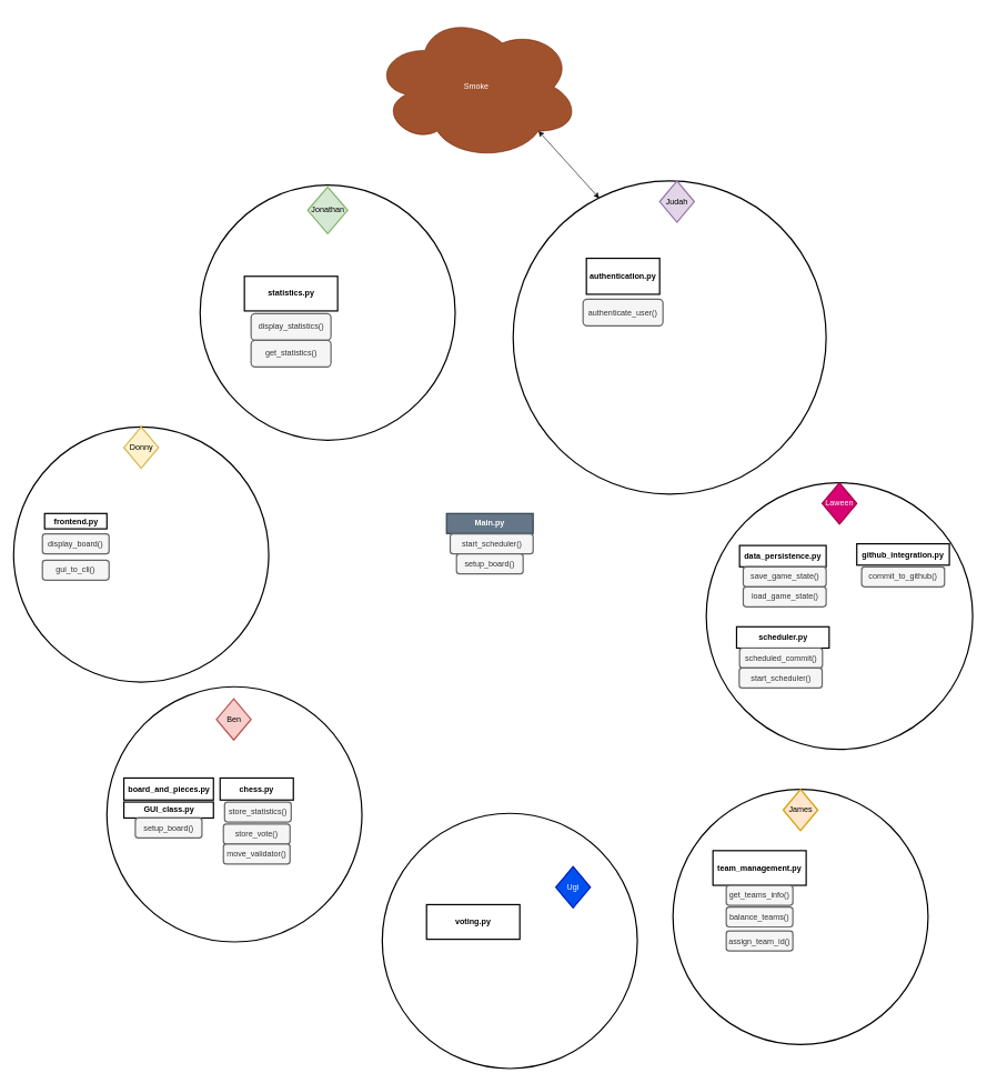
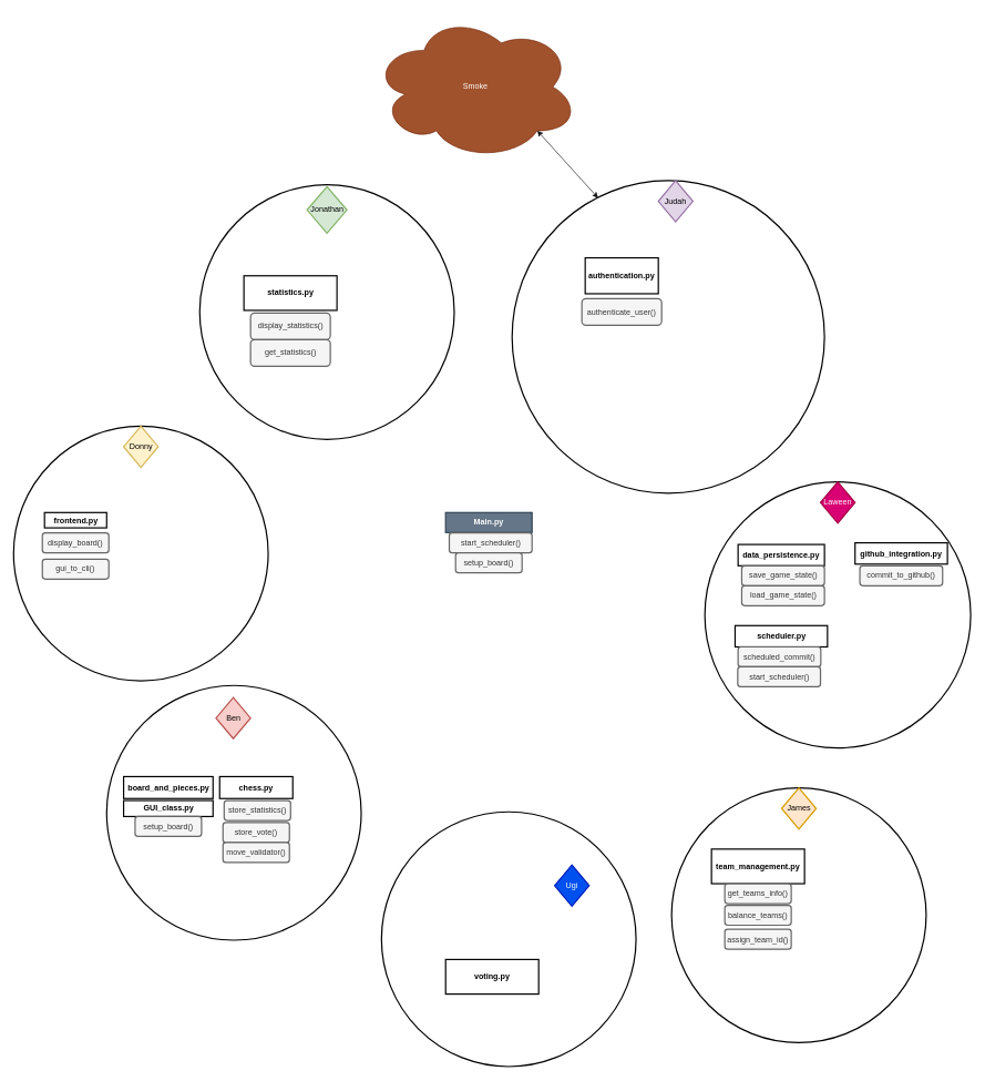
  <mxCell id="0" />
  <mxCell id="1" parent="0" />
  <mxCell id="2" value="" style="ellipse;aspect=fixed;strokeWidth=2;whiteSpace=wrap;fillColor=none;" parent="1" vertex="1"><mxGeometry x="770" y="271" width="470" height="470" as="geometry" /></mxCell>
  <mxCell id="3" value="" style="ellipse;aspect=fixed;strokeWidth=2;whiteSpace=wrap;fillColor=none;" vertex="1" parent="1"><mxGeometry x="1060" y="724" width="400" height="400" as="geometry" /></mxCell>
  <mxCell id="4" value="" style="ellipse;aspect=fixed;strokeWidth=2;whiteSpace=wrap;fillColor=none;" vertex="1" parent="1"><mxGeometry x="160" y="1030" width="383" height="383" as="geometry" /></mxCell>
  <mxCell id="5" value="authentication.py" style="whiteSpace=wrap;strokeWidth=2;fontStyle=1" parent="1" vertex="1"><mxGeometry x="880" y="387" width="110" height="54" as="geometry" /></mxCell>
  <mxCell id="6" value="Judah" style="rhombus;strokeWidth=2;whiteSpace=wrap;fillColor=#e1d5e7;strokeColor=#9673a6;" parent="1" vertex="1"><mxGeometry x="990" y="271" width="52" height="62" as="geometry" /></mxCell>
  <mxCell id="7" value="data_persistence.py" style="whiteSpace=wrap;strokeWidth=2;fontStyle=1" vertex="1" parent="1"><mxGeometry x="1110" y="818" width="130" height="32" as="geometry" /></mxCell>
  <mxCell id="8" value="Laween" style="rhombus;strokeWidth=2;whiteSpace=wrap;fillColor=#d80073;fontColor=#ffffff;strokeColor=#A50040;" vertex="1" parent="1"><mxGeometry x="1234" y="724" width="52" height="62" as="geometry" /></mxCell>
  <mxCell id="9" value="github_integration.py" style="rounded=0;whiteSpace=wrap;html=1;strokeColor=default;strokeWidth=2;align=center;verticalAlign=middle;fontFamily=Helvetica;fontSize=12;fontColor=default;fillColor=default;fontStyle=1" vertex="1" parent="1"><mxGeometry x="1286" y="815.5" width="139" height="32" as="geometry" /></mxCell>
  <mxCell id="10" value="board_and_pieces.py" style="whiteSpace=wrap;strokeWidth=2;fontStyle=1" vertex="1" parent="1"><mxGeometry x="185.5" y="1167" width="134.5" height="33" as="geometry" /></mxCell>
  <mxCell id="11" value="Ben" style="rhombus;strokeWidth=2;whiteSpace=wrap;fillColor=#f8cecc;strokeColor=#b85450;" vertex="1" parent="1"><mxGeometry x="324.5" y="1048" width="52" height="62" as="geometry" /></mxCell>
  <mxCell id="12" value="chess.py" style="rounded=0;whiteSpace=wrap;html=1;strokeColor=default;strokeWidth=2;align=center;verticalAlign=middle;fontFamily=Helvetica;fontSize=12;fontColor=default;fillColor=default;fontStyle=1" vertex="1" parent="1"><mxGeometry x="330" y="1167" width="110" height="33" as="geometry" /></mxCell>
  <mxCell id="13" value="&lt;div&gt;GUI_class.py&lt;/div&gt;" style="rounded=0;whiteSpace=wrap;html=1;strokeColor=default;strokeWidth=2;align=center;verticalAlign=middle;fontFamily=Helvetica;fontSize=12;fontColor=default;fillColor=default;fontStyle=1" vertex="1" parent="1"><mxGeometry x="185.5" y="1203" width="134.5" height="24" as="geometry" /></mxCell>
  <mxCell id="14" value="" style="ellipse;aspect=fixed;strokeWidth=2;whiteSpace=wrap;fillColor=none;" vertex="1" parent="1"><mxGeometry x="573.5" y="1220" width="383" height="383" as="geometry" /></mxCell>
- <mxCell id="15" value="voting.py" style="whiteSpace=wrap;strokeWidth=2;fontStyle=1" vertex="1" parent="1"><mxGeometry x="640" y="1357" width="140" height="52" as="geometry" /></mxCell>
+ <mxCell id="15" value="voting.py" style="whiteSpace=wrap;strokeWidth=2;fontStyle=1" vertex="1" parent="1"><mxGeometry x="670" y="1442" width="140" height="52" as="geometry" /></mxCell>
  <mxCell id="16" value="Ugi" style="rhombus;strokeWidth=2;whiteSpace=wrap;fillColor=#0050ef;fontColor=#ffffff;strokeColor=#001DBC;" vertex="1" parent="1"><mxGeometry x="834" y="1300" width="52" height="62" as="geometry" /></mxCell>
  <mxCell id="17" value="" style="ellipse;aspect=fixed;strokeWidth=2;whiteSpace=wrap;fillColor=none;" vertex="1" parent="1"><mxGeometry x="1010" y="1184" width="383" height="383" as="geometry" /></mxCell>
  <mxCell id="18" value="team_management.py" style="whiteSpace=wrap;strokeWidth=2;fontStyle=1" vertex="1" parent="1"><mxGeometry x="1070" y="1276" width="140" height="52" as="geometry" /></mxCell>
  <mxCell id="19" value="James" style="rhombus;strokeWidth=2;whiteSpace=wrap;fillColor=#ffe6cc;strokeColor=#d79b00;" vertex="1" parent="1"><mxGeometry x="1175.5" y="1184" width="52" height="62" as="geometry" /></mxCell>
  <mxCell id="20" value="scheduler.py" style="rounded=0;whiteSpace=wrap;html=1;strokeColor=default;strokeWidth=2;align=center;verticalAlign=middle;fontFamily=Helvetica;fontSize=12;fontColor=default;fillColor=default;fontStyle=1" vertex="1" parent="1"><mxGeometry x="1105.5" y="940" width="139" height="32" as="geometry" /></mxCell>
  <mxCell id="21" value="" style="ellipse;aspect=fixed;strokeWidth=2;whiteSpace=wrap;fillColor=none;" vertex="1" parent="1"><mxGeometry x="20" y="640" width="383" height="383" as="geometry" /></mxCell>
  <mxCell id="22" value="frontend.py" style="whiteSpace=wrap;strokeWidth=2;fontStyle=1" vertex="1" parent="1"><mxGeometry x="66.5" y="770" width="93.5" height="23" as="geometry" /></mxCell>
  <mxCell id="23" value="Donny" style="rhombus;strokeWidth=2;whiteSpace=wrap;fillColor=#fff2cc;strokeColor=#d6b656;" vertex="1" parent="1"><mxGeometry x="185.5" y="640" width="52" height="62" as="geometry" /></mxCell>
  <mxCell id="24" value="" style="ellipse;aspect=fixed;strokeWidth=2;whiteSpace=wrap;fillColor=none;" vertex="1" parent="1"><mxGeometry x="300" y="277" width="383" height="383" as="geometry" /></mxCell>
  <mxCell id="25" value="statistics.py" style="whiteSpace=wrap;strokeWidth=2;fontStyle=1" vertex="1" parent="1"><mxGeometry x="366.5" y="414" width="140" height="52" as="geometry" /></mxCell>
  <mxCell id="26" value="Jonathan" style="rhombus;strokeWidth=2;whiteSpace=wrap;fillColor=#d5e8d4;strokeColor=#82b366;" vertex="1" parent="1"><mxGeometry x="461.5" y="280" width="60" height="70" as="geometry" /></mxCell>
  <mxCell id="27" value="Smoke" style="ellipse;shape=cloud;whiteSpace=wrap;html=1;fillColor=#a0522d;fontColor=#ffffff;strokeColor=#6D1F00;" vertex="1" parent="1"><mxGeometry x="560" y="20" width="310" height="220" as="geometry" /></mxCell>
  <mxCell id="28" value="" style="endArrow=classic;startArrow=classic;html=1;rounded=0;entryX=0.8;entryY=0.8;entryDx=0;entryDy=0;entryPerimeter=0;exitX=0.275;exitY=0.055;exitDx=0;exitDy=0;exitPerimeter=0;" edge="1" parent="1" source="2" target="27"><mxGeometry width="50" height="50" relative="1" as="geometry"><mxPoint x="770" y="330" as="sourcePoint" /><mxPoint x="820" y="280" as="targetPoint" /></mxGeometry></mxCell>
  <mxCell id="29" value="setup_board()" style="whiteSpace=wrap;strokeWidth=2;fillColor=#f5f5f5;fontColor=#333333;strokeColor=#666666;rounded=1;glass=0;shadow=0;" vertex="1" parent="1"><mxGeometry x="202.75" y="1227" width="100" height="30" as="geometry" /></mxCell>
  <mxCell id="30" value="display_board()" style="whiteSpace=wrap;strokeWidth=2;fillColor=#f5f5f5;fontColor=#333333;strokeColor=#666666;rounded=1;glass=0;shadow=0;" vertex="1" parent="1"><mxGeometry x="63.25" y="800.5" width="100" height="30" as="geometry" /></mxCell>
  <mxCell id="31" value="gui_to_cli()" style="whiteSpace=wrap;strokeWidth=2;fillColor=#f5f5f5;fontColor=#333333;strokeColor=#666666;rounded=1;glass=0;shadow=0;" vertex="1" parent="1"><mxGeometry x="63.25" y="840" width="100" height="30" as="geometry" /></mxCell>
  <mxCell id="32" value="store_statistics()" style="whiteSpace=wrap;strokeWidth=2;fillColor=#f5f5f5;fontColor=#333333;strokeColor=#666666;rounded=1;glass=0;shadow=0;" vertex="1" parent="1"><mxGeometry x="336.75" y="1203" width="100" height="30" as="geometry" /></mxCell>
  <mxCell id="33" value="store_vote()" style="whiteSpace=wrap;strokeWidth=2;fillColor=#f5f5f5;fontColor=#333333;strokeColor=#666666;rounded=1;glass=0;shadow=0;" vertex="1" parent="1"><mxGeometry x="335" y="1236" width="100" height="30" as="geometry" /></mxCell>
  <mxCell id="34" value="move_validator()" style="whiteSpace=wrap;strokeWidth=2;fillColor=#f5f5f5;fontColor=#333333;strokeColor=#666666;rounded=1;glass=0;shadow=0;" vertex="1" parent="1"><mxGeometry x="335" y="1266" width="100" height="30" as="geometry" /></mxCell>
  <mxCell id="35" value="get_teams_info()" style="whiteSpace=wrap;strokeWidth=2;fillColor=#f5f5f5;fontColor=#333333;strokeColor=#666666;rounded=1;glass=0;shadow=0;" vertex="1" parent="1"><mxGeometry x="1090" y="1328" width="100" height="30" as="geometry" /></mxCell>
  <mxCell id="36" value="authenticate_user()" style="whiteSpace=wrap;strokeWidth=2;fillColor=#f5f5f5;fontColor=#333333;strokeColor=#666666;rounded=1;glass=0;shadow=0;" vertex="1" parent="1"><mxGeometry x="875" y="448.5" width="120" height="40" as="geometry" /></mxCell>
  <mxCell id="37" value="display_statistics()" style="whiteSpace=wrap;strokeWidth=2;fillColor=#f5f5f5;fontColor=#333333;strokeColor=#666666;rounded=1;glass=0;shadow=0;" vertex="1" parent="1"><mxGeometry x="376.5" y="470" width="120" height="40" as="geometry" /></mxCell>
  <mxCell id="38" value="commit_to_github()" style="whiteSpace=wrap;strokeWidth=2;fillColor=#f5f5f5;fontColor=#333333;strokeColor=#666666;rounded=1;glass=0;shadow=0;" vertex="1" parent="1"><mxGeometry x="1293.25" y="850" width="124.5" height="30" as="geometry" /></mxCell>
  <mxCell id="39" value="save_game_state()" style="whiteSpace=wrap;strokeWidth=2;fillColor=#f5f5f5;fontColor=#333333;strokeColor=#666666;rounded=1;glass=0;shadow=0;" vertex="1" parent="1"><mxGeometry x="1115.5" y="850" width="124.5" height="30" as="geometry" /></mxCell>
  <mxCell id="40" value="load_game_state()" style="whiteSpace=wrap;strokeWidth=2;fillColor=#f5f5f5;fontColor=#333333;strokeColor=#666666;rounded=1;glass=0;shadow=0;" vertex="1" parent="1"><mxGeometry x="1115.5" y="880" width="124.5" height="30" as="geometry" /></mxCell>
  <mxCell id="41" value="scheduled_commit()" style="whiteSpace=wrap;strokeWidth=2;fillColor=#f5f5f5;fontColor=#333333;strokeColor=#666666;rounded=1;glass=0;shadow=0;" vertex="1" parent="1"><mxGeometry x="1110" y="972" width="124.5" height="30" as="geometry" /></mxCell>
  <mxCell id="42" value="start_scheduler()" style="whiteSpace=wrap;strokeWidth=2;fillColor=#f5f5f5;fontColor=#333333;strokeColor=#666666;rounded=1;glass=0;shadow=0;" vertex="1" parent="1"><mxGeometry x="1109.5" y="1002" width="124.5" height="30" as="geometry" /></mxCell>
  <mxCell id="43" value="Main.py" style="whiteSpace=wrap;strokeWidth=2;fontStyle=1;fillColor=#647687;fontColor=#ffffff;strokeColor=#314354;" vertex="1" parent="1"><mxGeometry x="670" y="770" width="130" height="30" as="geometry" /></mxCell>
  <mxCell id="44" value="start_scheduler()" style="whiteSpace=wrap;strokeWidth=2;fillColor=#f5f5f5;fontColor=#333333;strokeColor=#666666;rounded=1;glass=0;shadow=0;" vertex="1" parent="1"><mxGeometry x="675.5" y="800.5" width="124.5" height="30" as="geometry" /></mxCell>
  <mxCell id="45" value="setup_board()" style="whiteSpace=wrap;strokeWidth=2;fillColor=#f5f5f5;fontColor=#333333;strokeColor=#666666;rounded=1;glass=0;shadow=0;" vertex="1" parent="1"><mxGeometry x="685" y="830.5" width="100" height="30" as="geometry" /></mxCell>
  <mxCell id="46" value="balance_teams()" style="whiteSpace=wrap;strokeWidth=2;fillColor=#f5f5f5;fontColor=#333333;strokeColor=#666666;rounded=1;glass=0;shadow=0;" vertex="1" parent="1"><mxGeometry x="1090" y="1360.5" width="100" height="30" as="geometry" /></mxCell>
  <mxCell id="47" value="assign_team_id()" style="whiteSpace=wrap;strokeWidth=2;fillColor=#f5f5f5;fontColor=#333333;strokeColor=#666666;rounded=1;glass=0;shadow=0;" vertex="1" parent="1"><mxGeometry x="1090" y="1396.5" width="100" height="30" as="geometry" /></mxCell>
  <mxCell id="48" value="get_statistics()" style="whiteSpace=wrap;strokeWidth=2;fillColor=#f5f5f5;fontColor=#333333;strokeColor=#666666;rounded=1;glass=0;shadow=0;" vertex="1" parent="1"><mxGeometry x="376.5" y="510" width="120" height="40" as="geometry" /></mxCell>
